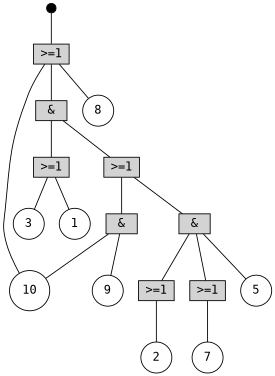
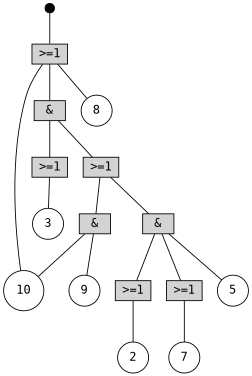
  digraph {
    fontname="DejaVu Sans Mono"
    node [fontname="DejaVu Sans Mono" shape=box style=filled]
    edge [dir=none fontname="DejaVu Sans Mono" style=filled]
    n1 [label=TOP shape=point width=0.15]
    n2 [height=0.25 label=">=1" width=0.5]
    n3 [height=0.25 label=10 shape=circle width=0.25 style=""]
    n4 [height=0.25 label="&" width=0.5]
    n5 [height=0.25 label=8 shape=circle width=0.25 style=""]
    n6 [height=0.25 label=">=1" width=0.5]
    n7 [height=0.25 label=">=1" width=0.5]
    n8 [height=0.25 label=3 shape=circle width=0.25 style=""]
-   n9 [height=0.25 label=1 shape=circle width=0.25 style=""]
    n10 [height=0.25 label=">=1" width=0.5]
    n11 [height=0.25 label=2 shape=circle width=0.25 style=""]
    n12 [height=0.25 label=">=1" width=0.5]
    n13 [height=0.25 label=7 shape=circle width=0.25 style=""]
    n14 [height=0.25 label=5 shape=circle width=0.25 style=""]
    n15 [height=0.25 label="&" width=0.5]
    n16 [height=0.25 label=9 shape=circle width=0.25 style=""]
    n17 [height=0.25 label="&" width=0.5]
    n1 -> n2
    n2 -> n3
    n2 -> n4
    n2 -> n5
    n4 -> n6
    n4 -> n7
    n6 -> n8
-   n6 -> n9
    n7 -> n15
    n7 -> n17
    n10 -> n11
    n12 -> n13
    n15 -> n3
    n15 -> n16
    n17 -> n10
    n17 -> n12
    n17 -> n14
  }
